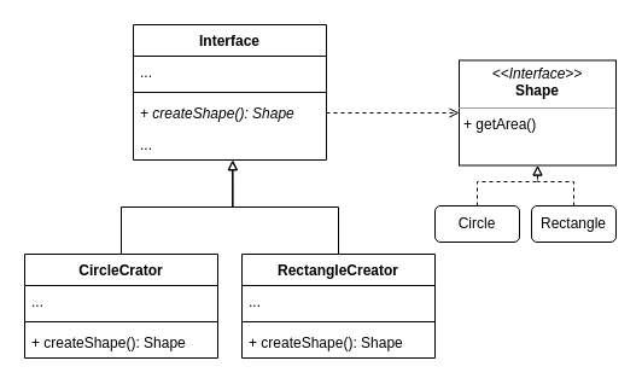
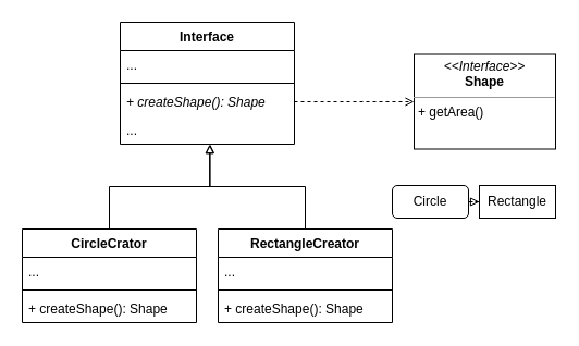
  <mxCell id="0" />
  <mxCell id="1" parent="0" />
  <mxCell id="2" value="Interface" style="swimlane;fontStyle=1;align=center;verticalAlign=top;childLayout=stackLayout;horizontal=1;startSize=26;horizontalStack=0;resizeParent=1;resizeParentMax=0;resizeLast=0;collapsible=1;marginBottom=0;whiteSpace=wrap;html=1;" vertex="1" parent="1"><mxGeometry x="110" y="20" width="160" height="112" as="geometry" /></mxCell>
  <mxCell id="3" value="..." style="text;strokeColor=none;fillColor=none;align=left;verticalAlign=top;spacingLeft=4;spacingRight=4;overflow=hidden;rotatable=0;points=[[0,0.5],[1,0.5]];portConstraint=eastwest;whiteSpace=wrap;html=1;" vertex="1" parent="2"><mxGeometry y="26" width="160" height="26" as="geometry" /></mxCell>
  <mxCell id="4" value="" style="line;strokeWidth=1;fillColor=none;align=left;verticalAlign=middle;spacingTop=-1;spacingLeft=3;spacingRight=3;rotatable=0;labelPosition=right;points=[];portConstraint=eastwest;strokeColor=inherit;" vertex="1" parent="2"><mxGeometry y="52" width="160" height="8" as="geometry" /></mxCell>
  <mxCell id="5" value="+ createShape(): Shape" style="text;strokeColor=none;fillColor=none;align=left;verticalAlign=top;spacingLeft=4;spacingRight=4;overflow=hidden;rotatable=0;points=[[0,0.5],[1,0.5]];portConstraint=eastwest;whiteSpace=wrap;html=1;fontStyle=2" vertex="1" parent="2"><mxGeometry y="60" width="160" height="26" as="geometry" /></mxCell>
  <mxCell id="6" value="..." style="text;strokeColor=none;fillColor=none;align=left;verticalAlign=top;spacingLeft=4;spacingRight=4;overflow=hidden;rotatable=0;points=[[0,0.5],[1,0.5]];portConstraint=eastwest;whiteSpace=wrap;html=1;" vertex="1" parent="2"><mxGeometry y="86" width="160" height="26" as="geometry" /></mxCell>
  <mxCell id="7" value="CircleCrator" style="swimlane;fontStyle=1;align=center;verticalAlign=top;childLayout=stackLayout;horizontal=1;startSize=26;horizontalStack=0;resizeParent=1;resizeParentMax=0;resizeLast=0;collapsible=1;marginBottom=0;whiteSpace=wrap;html=1;" vertex="1" parent="1"><mxGeometry x="20" y="210" width="160" height="86" as="geometry" /></mxCell>
  <mxCell id="8" value="..." style="text;strokeColor=none;fillColor=none;align=left;verticalAlign=top;spacingLeft=4;spacingRight=4;overflow=hidden;rotatable=0;points=[[0,0.5],[1,0.5]];portConstraint=eastwest;whiteSpace=wrap;html=1;" vertex="1" parent="7"><mxGeometry y="26" width="160" height="26" as="geometry" /></mxCell>
  <mxCell id="9" value="" style="line;strokeWidth=1;fillColor=none;align=left;verticalAlign=middle;spacingTop=-1;spacingLeft=3;spacingRight=3;rotatable=0;labelPosition=right;points=[];portConstraint=eastwest;strokeColor=inherit;" vertex="1" parent="7"><mxGeometry y="52" width="160" height="8" as="geometry" /></mxCell>
  <mxCell id="10" value="+ createShape(): Shape" style="text;strokeColor=none;fillColor=none;align=left;verticalAlign=top;spacingLeft=4;spacingRight=4;overflow=hidden;rotatable=0;points=[[0,0.5],[1,0.5]];portConstraint=eastwest;whiteSpace=wrap;html=1;" vertex="1" parent="7"><mxGeometry y="60" width="160" height="26" as="geometry" /></mxCell>
  <mxCell id="11" style="edgeStyle=orthogonalEdgeStyle;rounded=0;orthogonalLoop=1;jettySize=auto;html=1;entryX=0;entryY=0.5;entryDx=0;entryDy=0;dashed=1;endArrow=open;endFill=0;" edge="1" parent="1" source="5" target="12"><mxGeometry relative="1" as="geometry"><mxPoint x="350" y="93" as="targetPoint" /></mxGeometry></mxCell>
  <mxCell id="12" value="&lt;p style=&quot;margin:0px;margin-top:4px;text-align:center;&quot;&gt;&lt;i&gt;&amp;lt;&amp;lt;Interface&amp;gt;&amp;gt;&lt;/i&gt;&lt;br&gt;&lt;b&gt;Shape&lt;/b&gt;&lt;/p&gt;&lt;hr size=&quot;1&quot;&gt;&lt;p style=&quot;margin:0px;margin-left:4px;&quot;&gt;&lt;/p&gt;&lt;p style=&quot;margin:0px;margin-left:4px;&quot;&gt;+ getArea()&lt;br&gt;&lt;br&gt;&lt;/p&gt;" style="verticalAlign=top;align=left;overflow=fill;fontSize=12;fontFamily=Helvetica;html=1;whiteSpace=wrap;" vertex="1" parent="1"><mxGeometry x="380" y="49.5" width="130" height="87" as="geometry" /></mxCell>
  <mxCell id="13" value="RectangleCreator" style="swimlane;fontStyle=1;align=center;verticalAlign=top;childLayout=stackLayout;horizontal=1;startSize=26;horizontalStack=0;resizeParent=1;resizeParentMax=0;resizeLast=0;collapsible=1;marginBottom=0;whiteSpace=wrap;html=1;" vertex="1" parent="1"><mxGeometry x="200" y="210" width="160" height="86" as="geometry" /></mxCell>
  <mxCell id="14" value="..." style="text;strokeColor=none;fillColor=none;align=left;verticalAlign=top;spacingLeft=4;spacingRight=4;overflow=hidden;rotatable=0;points=[[0,0.5],[1,0.5]];portConstraint=eastwest;whiteSpace=wrap;html=1;" vertex="1" parent="13"><mxGeometry y="26" width="160" height="26" as="geometry" /></mxCell>
  <mxCell id="15" value="" style="line;strokeWidth=1;fillColor=none;align=left;verticalAlign=middle;spacingTop=-1;spacingLeft=3;spacingRight=3;rotatable=0;labelPosition=right;points=[];portConstraint=eastwest;strokeColor=inherit;" vertex="1" parent="13"><mxGeometry y="52" width="160" height="8" as="geometry" /></mxCell>
  <mxCell id="16" value="+ createShape(): Shape" style="text;strokeColor=none;fillColor=none;align=left;verticalAlign=top;spacingLeft=4;spacingRight=4;overflow=hidden;rotatable=0;points=[[0,0.5],[1,0.5]];portConstraint=eastwest;whiteSpace=wrap;html=1;" vertex="1" parent="13"><mxGeometry y="60" width="160" height="26" as="geometry" /></mxCell>
  <mxCell id="17" style="edgeStyle=orthogonalEdgeStyle;rounded=0;orthogonalLoop=1;jettySize=auto;html=1;entryX=0.516;entryY=1;entryDx=0;entryDy=0;entryPerimeter=0;endArrow=block;endFill=0;" edge="1" parent="1" source="7" target="6"><mxGeometry relative="1" as="geometry" /></mxCell>
  <mxCell id="18" style="edgeStyle=orthogonalEdgeStyle;rounded=0;orthogonalLoop=1;jettySize=auto;html=1;entryX=0.513;entryY=1.011;entryDx=0;entryDy=0;entryPerimeter=0;endArrow=block;endFill=0;" edge="1" parent="1" source="13" target="6"><mxGeometry relative="1" as="geometry" /></mxCell>
- <mxCell id="19" style="edgeStyle=orthogonalEdgeStyle;rounded=0;orthogonalLoop=1;jettySize=auto;html=1;entryX=0.5;entryY=1;entryDx=0;entryDy=0;dashed=1;endArrow=block;endFill=0;" edge="1" parent="1" source="20" target="12"><mxGeometry relative="1" as="geometry" /></mxCell>
+ <mxCell id="19" style="edgeStyle=orthogonalEdgeStyle;rounded=0;orthogonalLoop=1;jettySize=auto;html=1;dashed=1;endArrow=block;endFill=0;" edge="1" parent="1" source="20" target="22"><mxGeometry relative="1" as="geometry" /></mxCell>
  <mxCell id="20" value="Circle" style="html=1;whiteSpace=wrap;rounded=1;" vertex="1" parent="1"><mxGeometry x="360" y="170" width="70" height="30" as="geometry" /></mxCell>
- <mxCell id="21" style="edgeStyle=orthogonalEdgeStyle;rounded=0;orthogonalLoop=1;jettySize=auto;html=1;entryX=0.5;entryY=1;entryDx=0;entryDy=0;dashed=1;endArrow=block;endFill=0;" edge="1" parent="1" source="22" target="12"><mxGeometry relative="1" as="geometry" /></mxCell>
- <mxCell id="22" value="Rectangle" style="html=1;whiteSpace=wrap;rounded=1;" vertex="1" parent="1"><mxGeometry x="440" y="170" width="70" height="30" as="geometry" /></mxCell>
+ <mxCell id="22" value="Rectangle" style="html=1;whiteSpace=wrap;" vertex="1" parent="1"><mxGeometry x="440" y="170" width="70" height="30" as="geometry" /></mxCell>
